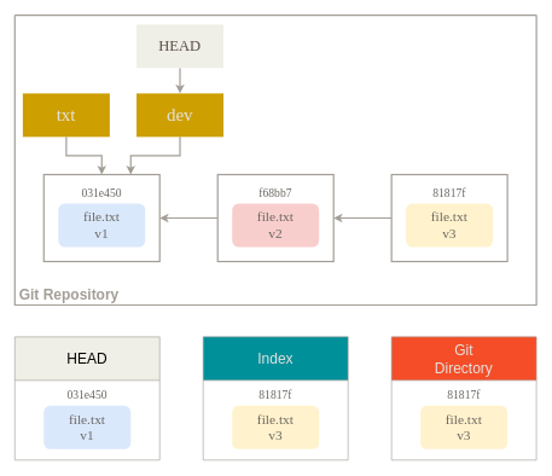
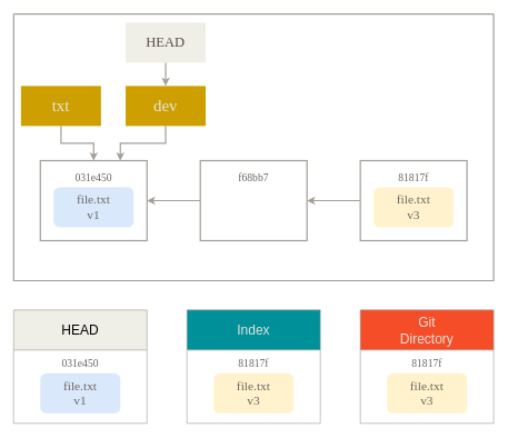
  <mxCell id="0" />
  <mxCell id="1" parent="0" />
  <mxCell id="2" value="" style="rounded=0;whiteSpace=wrap;html=1;strokeColor=#a39e97;strokeWidth=2;" vertex="1" parent="1"><mxGeometry x="60" y="240" width="160" height="120" as="geometry" /></mxCell>
  <mxCell id="3" value="&lt;font style=&quot;font-size: 19px;&quot;&gt;&lt;font color=&quot;#6a6661&quot; face=&quot;Tahoma&quot;&gt;file.txt&lt;br&gt;v1&lt;/font&gt;&lt;br&gt;&lt;/font&gt;" style="rounded=1;whiteSpace=wrap;html=1;fillColor=#dae8fc;strokeColor=none;" vertex="1" parent="1"><mxGeometry x="80" y="280" width="120" height="60" as="geometry" /></mxCell>
  <mxCell id="4" value="&lt;font color=&quot;#6a6661&quot; face=&quot;Tahoma&quot; style=&quot;font-size: 16px;&quot;&gt;031e450&lt;/font&gt;" style="text;html=1;strokeColor=none;fillColor=none;align=center;verticalAlign=middle;whiteSpace=wrap;rounded=0;" vertex="1" parent="1"><mxGeometry x="110" y="250" width="60" height="30" as="geometry" /></mxCell>
  <mxCell id="5" style="edgeStyle=orthogonalEdgeStyle;rounded=0;orthogonalLoop=1;jettySize=auto;html=1;exitX=0;exitY=0.5;exitDx=0;exitDy=0;entryX=1;entryY=0.5;entryDx=0;entryDy=0;strokeColor=#a39e97;strokeWidth=2;" edge="1" parent="1" source="6" target="2"><mxGeometry relative="1" as="geometry" /></mxCell>
  <mxCell id="6" value="" style="rounded=0;whiteSpace=wrap;html=1;strokeColor=#a39e97;strokeWidth=2;" vertex="1" parent="1"><mxGeometry x="300" y="240" width="160" height="120" as="geometry" /></mxCell>
- <mxCell id="7" value="&lt;font style=&quot;font-size: 19px;&quot;&gt;&lt;font color=&quot;#6a6661&quot; face=&quot;Tahoma&quot;&gt;file.txt&lt;br&gt;v2&lt;/font&gt;&lt;br&gt;&lt;/font&gt;" style="rounded=1;whiteSpace=wrap;html=1;fillColor=#f8cecc;strokeColor=none;" vertex="1" parent="1"><mxGeometry x="320" y="280" width="120" height="60" as="geometry" /></mxCell>
  <mxCell id="8" value="&lt;font color=&quot;#6a6661&quot; face=&quot;Tahoma&quot; style=&quot;font-size: 16px;&quot;&gt;f68bb7&lt;/font&gt;" style="text;html=1;strokeColor=none;fillColor=none;align=center;verticalAlign=middle;whiteSpace=wrap;rounded=0;" vertex="1" parent="1"><mxGeometry x="350" y="250" width="60" height="30" as="geometry" /></mxCell>
  <mxCell id="9" style="edgeStyle=orthogonalEdgeStyle;rounded=0;orthogonalLoop=1;jettySize=auto;html=1;exitX=0;exitY=0.5;exitDx=0;exitDy=0;strokeColor=#a39e97;strokeWidth=2;" edge="1" parent="1" source="10" target="6"><mxGeometry relative="1" as="geometry" /></mxCell>
  <mxCell id="10" value="" style="rounded=0;whiteSpace=wrap;html=1;strokeColor=#a39e97;strokeWidth=2;" vertex="1" parent="1"><mxGeometry x="540" y="240" width="160" height="120" as="geometry" /></mxCell>
  <mxCell id="11" value="&lt;font style=&quot;font-size: 19px;&quot;&gt;&lt;font color=&quot;#6a6661&quot; face=&quot;Tahoma&quot;&gt;file.txt&lt;br&gt;v3&lt;/font&gt;&lt;br&gt;&lt;/font&gt;" style="rounded=1;whiteSpace=wrap;html=1;fillColor=#fff2cc;strokeColor=none;" vertex="1" parent="1"><mxGeometry x="560" y="280" width="120" height="60" as="geometry" /></mxCell>
  <mxCell id="12" value="&lt;font color=&quot;#6a6661&quot; face=&quot;Tahoma&quot; style=&quot;font-size: 16px;&quot;&gt;81817f&lt;/font&gt;" style="text;html=1;strokeColor=none;fillColor=none;align=center;verticalAlign=middle;whiteSpace=wrap;rounded=0;" vertex="1" parent="1"><mxGeometry x="590" y="250" width="60" height="30" as="geometry" /></mxCell>
  <mxCell id="13" style="edgeStyle=orthogonalEdgeStyle;rounded=0;orthogonalLoop=1;jettySize=auto;html=1;exitX=0.5;exitY=1;exitDx=0;exitDy=0;entryX=0.75;entryY=0;entryDx=0;entryDy=0;strokeColor=#a39e97;strokeWidth=2;" edge="1" parent="1" source="16" target="2"><mxGeometry relative="1" as="geometry" /></mxCell>
  <mxCell id="14" value="" style="swimlane;startSize=0;strokeColor=#A39E97;strokeWidth=2;" vertex="1" parent="1"><mxGeometry x="20" y="20" width="720" height="400" as="geometry" /></mxCell>
- <mxCell id="15" value="&lt;font color=&quot;#a39e97&quot; style=&quot;font-size: 20px;&quot;&gt;&lt;b&gt;Git Repository&lt;/b&gt;&lt;/font&gt;" style="text;html=1;strokeColor=none;fillColor=none;align=center;verticalAlign=middle;whiteSpace=wrap;rounded=0;" vertex="1" parent="14"><mxGeometry y="370" width="150" height="30" as="geometry" /></mxCell>
  <mxCell id="16" value="&lt;font face=&quot;Tahoma&quot; color=&quot;#e3e3df&quot; style=&quot;font-size: 25px;&quot;&gt;dev&lt;/font&gt;" style="rounded=0;whiteSpace=wrap;html=1;strokeColor=none;fillColor=#CD9F00;strokeWidth=2;" vertex="1" parent="14"><mxGeometry x="168" y="108" width="120" height="60" as="geometry" /></mxCell>
  <mxCell id="17" style="edgeStyle=orthogonalEdgeStyle;rounded=0;orthogonalLoop=1;jettySize=auto;html=1;exitX=0.5;exitY=1;exitDx=0;exitDy=0;entryX=0.5;entryY=0;entryDx=0;entryDy=0;strokeColor=#a39e97;strokeWidth=2;" edge="1" parent="14" source="18" target="16"><mxGeometry relative="1" as="geometry" /></mxCell>
  <mxCell id="18" value="&lt;font face=&quot;Lucida Console&quot; color=&quot;#5a4e46&quot; style=&quot;font-size: 21px;&quot;&gt;HEAD&lt;/font&gt;" style="rounded=0;whiteSpace=wrap;html=1;strokeColor=none;fillColor=#efefe7;strokeWidth=2;" vertex="1" parent="14"><mxGeometry x="168" y="13" width="120" height="60" as="geometry" /></mxCell>
  <mxCell id="19" value="&lt;font face=&quot;Tahoma&quot; color=&quot;#e3e3df&quot; style=&quot;font-size: 25px;&quot;&gt;txt&lt;/font&gt;" style="rounded=0;whiteSpace=wrap;html=1;strokeColor=none;fillColor=#CD9F00;strokeWidth=2;" vertex="1" parent="14"><mxGeometry x="11" y="108" width="120" height="60" as="geometry" /></mxCell>
  <mxCell id="20" value="&lt;span style=&quot;font-weight: normal;&quot;&gt;&lt;font style=&quot;font-size: 20px;&quot;&gt;HEAD&lt;/font&gt;&lt;/span&gt;" style="swimlane;whiteSpace=wrap;html=1;startSize=60;strokeColor=#a09b94;fillColor=#efefe7;" vertex="1" parent="1"><mxGeometry x="20" y="464" width="200" height="170" as="geometry"><mxRectangle x="40" y="520" width="100" height="60" as="alternateBounds" /></mxGeometry></mxCell>
  <mxCell id="21" value="&lt;font style=&quot;font-size: 19px;&quot;&gt;&lt;font color=&quot;#6a6661&quot; face=&quot;Tahoma&quot;&gt;file.txt&lt;br&gt;v1&lt;/font&gt;&lt;br&gt;&lt;/font&gt;" style="rounded=1;whiteSpace=wrap;html=1;fillColor=#DAE8FC;strokeColor=none;" vertex="1" parent="20"><mxGeometry x="40" y="95" width="120" height="60" as="geometry" /></mxCell>
  <mxCell id="22" value="&lt;font color=&quot;#6a6661&quot; face=&quot;Tahoma&quot; style=&quot;font-size: 16px;&quot;&gt;031e450&lt;/font&gt;" style="text;html=1;strokeColor=none;fillColor=none;align=center;verticalAlign=middle;whiteSpace=wrap;rounded=0;" vertex="1" parent="20"><mxGeometry x="70" y="65" width="60" height="30" as="geometry" /></mxCell>
  <mxCell id="23" value="&lt;span style=&quot;font-weight: normal;&quot;&gt;&lt;font color=&quot;#e3e3df&quot; style=&quot;font-size: 20px;&quot;&gt;Index&lt;/font&gt;&lt;/span&gt;" style="swimlane;whiteSpace=wrap;html=1;startSize=60;strokeColor=#a09b94;fillColor=#00909a;" vertex="1" parent="1"><mxGeometry x="280" y="464" width="200" height="170" as="geometry" /></mxCell>
  <mxCell id="24" value="&lt;font style=&quot;font-size: 19px;&quot;&gt;&lt;font color=&quot;#6a6661&quot; face=&quot;Tahoma&quot;&gt;file.txt&lt;br&gt;v3&lt;/font&gt;&lt;br&gt;&lt;/font&gt;" style="rounded=1;whiteSpace=wrap;html=1;fillColor=#fff2cc;strokeColor=none;" vertex="1" parent="23"><mxGeometry x="40" y="95" width="120" height="60" as="geometry" /></mxCell>
  <mxCell id="25" value="&lt;font color=&quot;#6a6661&quot; face=&quot;Tahoma&quot; style=&quot;font-size: 16px;&quot;&gt;81817f&lt;/font&gt;" style="text;html=1;strokeColor=none;fillColor=none;align=center;verticalAlign=middle;whiteSpace=wrap;rounded=0;" vertex="1" parent="23"><mxGeometry x="70" y="65" width="60" height="30" as="geometry" /></mxCell>
  <mxCell id="26" value="&lt;span style=&quot;font-weight: normal;&quot;&gt;&lt;font style=&quot;font-size: 20px;&quot;&gt;&lt;font color=&quot;#e3e3df&quot;&gt;Git&lt;br&gt;Directory&lt;/font&gt;&lt;br&gt;&lt;/font&gt;&lt;/span&gt;" style="swimlane;whiteSpace=wrap;html=1;startSize=60;strokeColor=#a09b94;fillColor=#f44d27;" vertex="1" parent="1"><mxGeometry x="540" y="464" width="200" height="170" as="geometry" /></mxCell>
  <mxCell id="27" value="&lt;font style=&quot;font-size: 19px;&quot;&gt;&lt;font color=&quot;#6a6661&quot; face=&quot;Tahoma&quot;&gt;file.txt&lt;br&gt;v3&lt;/font&gt;&lt;br&gt;&lt;/font&gt;" style="rounded=1;whiteSpace=wrap;html=1;fillColor=#fff2cc;strokeColor=none;" vertex="1" parent="26"><mxGeometry x="40" y="95" width="120" height="60" as="geometry" /></mxCell>
  <mxCell id="28" value="&lt;font color=&quot;#6a6661&quot; face=&quot;Tahoma&quot; style=&quot;font-size: 16px;&quot;&gt;81817f&lt;/font&gt;" style="text;html=1;strokeColor=none;fillColor=none;align=center;verticalAlign=middle;whiteSpace=wrap;rounded=0;" vertex="1" parent="26"><mxGeometry x="70" y="65" width="60" height="30" as="geometry" /></mxCell>
  <mxCell id="29" style="edgeStyle=orthogonalEdgeStyle;rounded=0;orthogonalLoop=1;jettySize=auto;html=1;exitX=0.5;exitY=1;exitDx=0;exitDy=0;entryX=0.5;entryY=0;entryDx=0;entryDy=0;strokeWidth=2;strokeColor=#A39E97;" edge="1" parent="1" source="19" target="2"><mxGeometry relative="1" as="geometry" /></mxCell>
